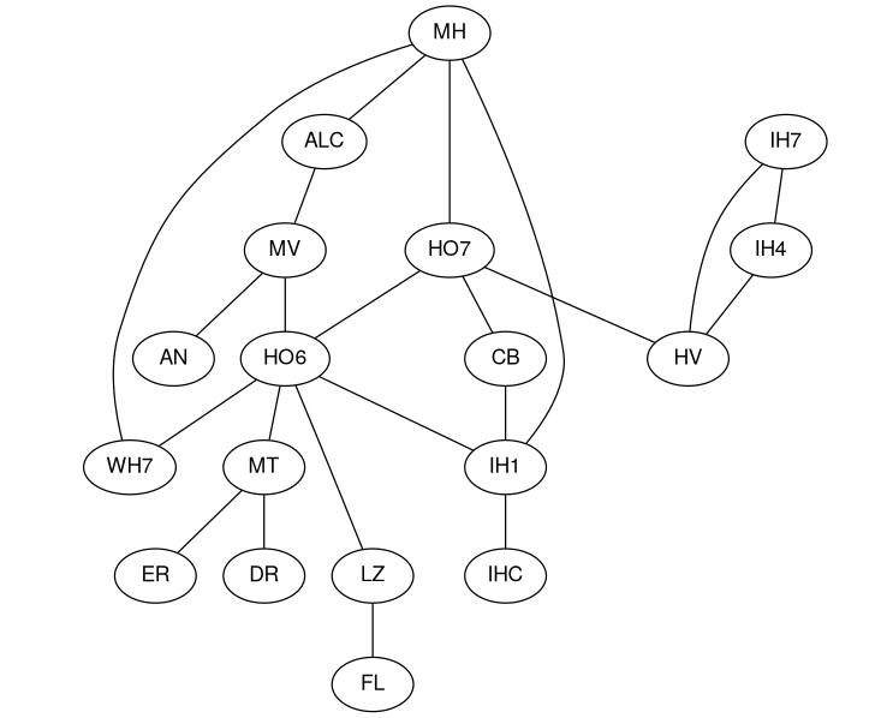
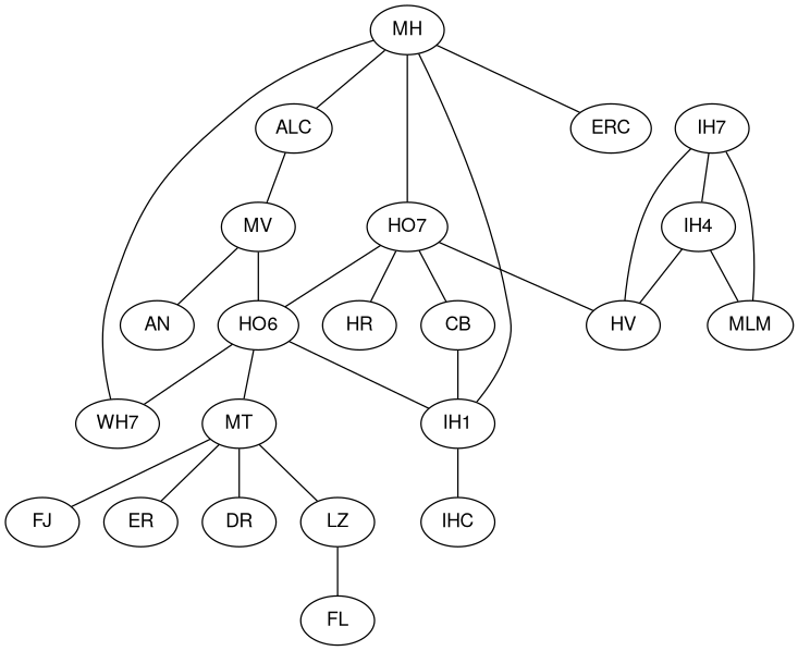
  strict graph {
    fontname="Helvetica,Arial,sans-serif"
    node [fontname="Helvetica,Arial,sans-serif"]
    edge [fontname="Helvetica,Arial,sans-serif"]
    MH
+   ERC
    ALC
    n4 [label=WH7]
    n5 [label=HO7]
    IH1
    MV
    n8 [label=HO6]
+   HR
    CB
    HV
    IHC
    AN
    MT
    LZ
+   FJ
    ER
    DR
    FL
    IH4
+   MLM
    n22 [label=IH7]
+   MH -- ERC
    MH -- ALC
    MH -- n4
    MH -- n5
    MH -- IH1
    ALC -- MV
    n5 -- n8
+   n5 -- HR
    n5 -- CB
    n5 -- HV
    IH1 -- IHC
    MV -- n8
    MV -- AN
    n8 -- n4
    n8 -- IH1
    n8 -- MT
    CB -- IH1
-   n8 -- LZ
+   MT -- LZ
+   MT -- FJ
    MT -- ER
    MT -- DR
    LZ -- FL
    IH4 -- HV
+   IH4 -- MLM
    n22 -- HV
    n22 -- IH4
+   n22 -- MLM
  }
